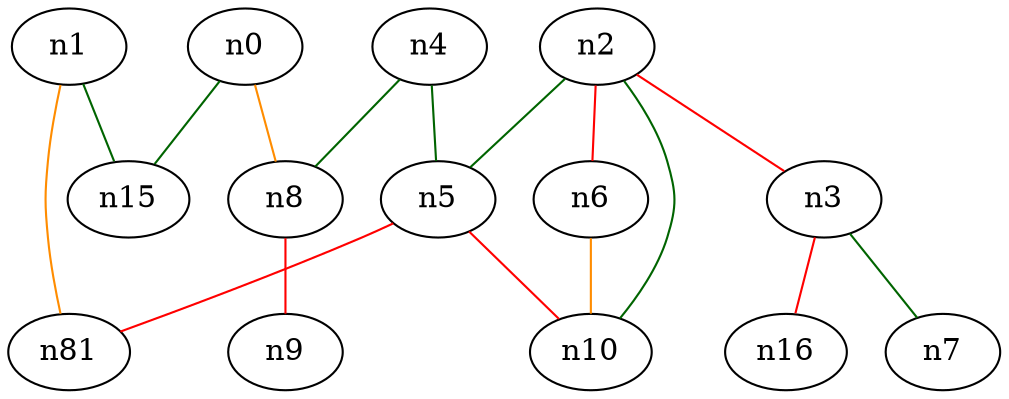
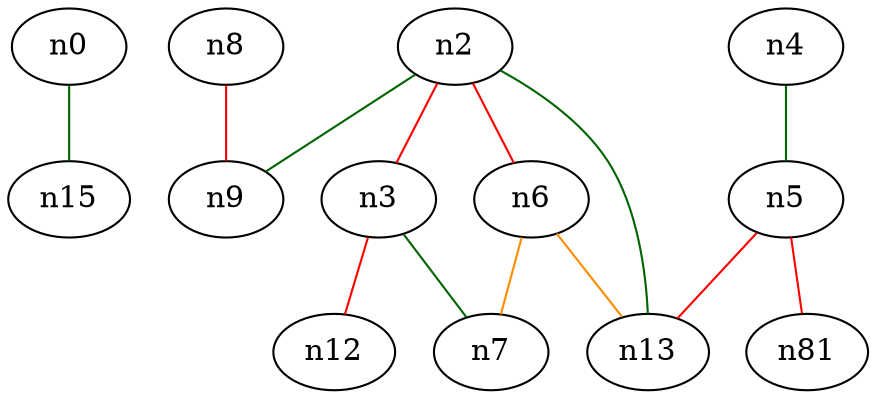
  strict graph {
    edge_default="{}"
    node_default="{}"
    edge [color=darkgreen]
    n0 [dim3pos="0.5954101464970392,0.006515894741415113,0.803395482041126"]
    n8 [dim3pos="-0.24642356856894165,-0.3577654701359733,-0.9007104380610531"]
    n10 [dim3pos="-0.1080482472709604,0.03109319767835036,0.9936592923733005" label=n15]
    n9 [dim3pos="0.3325473047284722,-0.7645374934200808,0.5521727186965764"]
-   n1 [dim3pos="-0.76273918935501,0.061980597229444934,0.6437292401228515"]
    n11 [dim3pos="0.8504278863951996,-0.5023280885968241,-0.15632946442707119" label=n81]
-   n12 [dim3pos="0.42082345238666974,0.7119355996423399,0.5621879791344406" label=n16]
+   n12 [dim3pos="0.42082345238666974,0.7119355996423399,0.5621879791344406"]
    n2 [dim3pos="0.36309304383148955,0.4397603180676905,-0.8214464706687756"]
    n3 [dim3pos="0.17160218381422587,0.1494159067213363,0.9737697763479978"]
-   n13 [dim3pos="-0.7093630544472851,0.10643744020618036,0.6967604526001557" label=n10]
+   n13 [dim3pos="-0.7093630544472851,0.10643744020618036,0.6967604526001557"]
    n6 [dim3pos="0.17682622260540073,-0.15738289209423195,-0.971577640888859"]
    n7 [dim3pos="-0.3587741182954293,0.06982248771399087,-0.9308092996155372"]
    n4 [dim3pos="0.003250562425013896,-0.0517618944074395,0.998654164428945"]
    n5 [dim3pos="-0.33368326714974667,0.675561164243634,-0.6574744029922812"]
-   n0 -- n8 [color=darkorange]
    n0 -- n10
    n8 -- n9 [color=red]
-   n1 -- n10
-   n1 -- n11 [color=darkorange]
-   n2 -- n5
+   n2 -- n9
    n2 -- n3 [color=red]
    n2 -- n13
    n2 -- n6 [color=red]
    n3 -- n12 [color=red]
    n3 -- n7
    n6 -- n13 [color=darkorange]
-   n4 -- n8
+   n6 -- n7 [color=darkorange]
    n4 -- n5
    n5 -- n11 [color=red]
    n5 -- n13 [color=red]
  }
